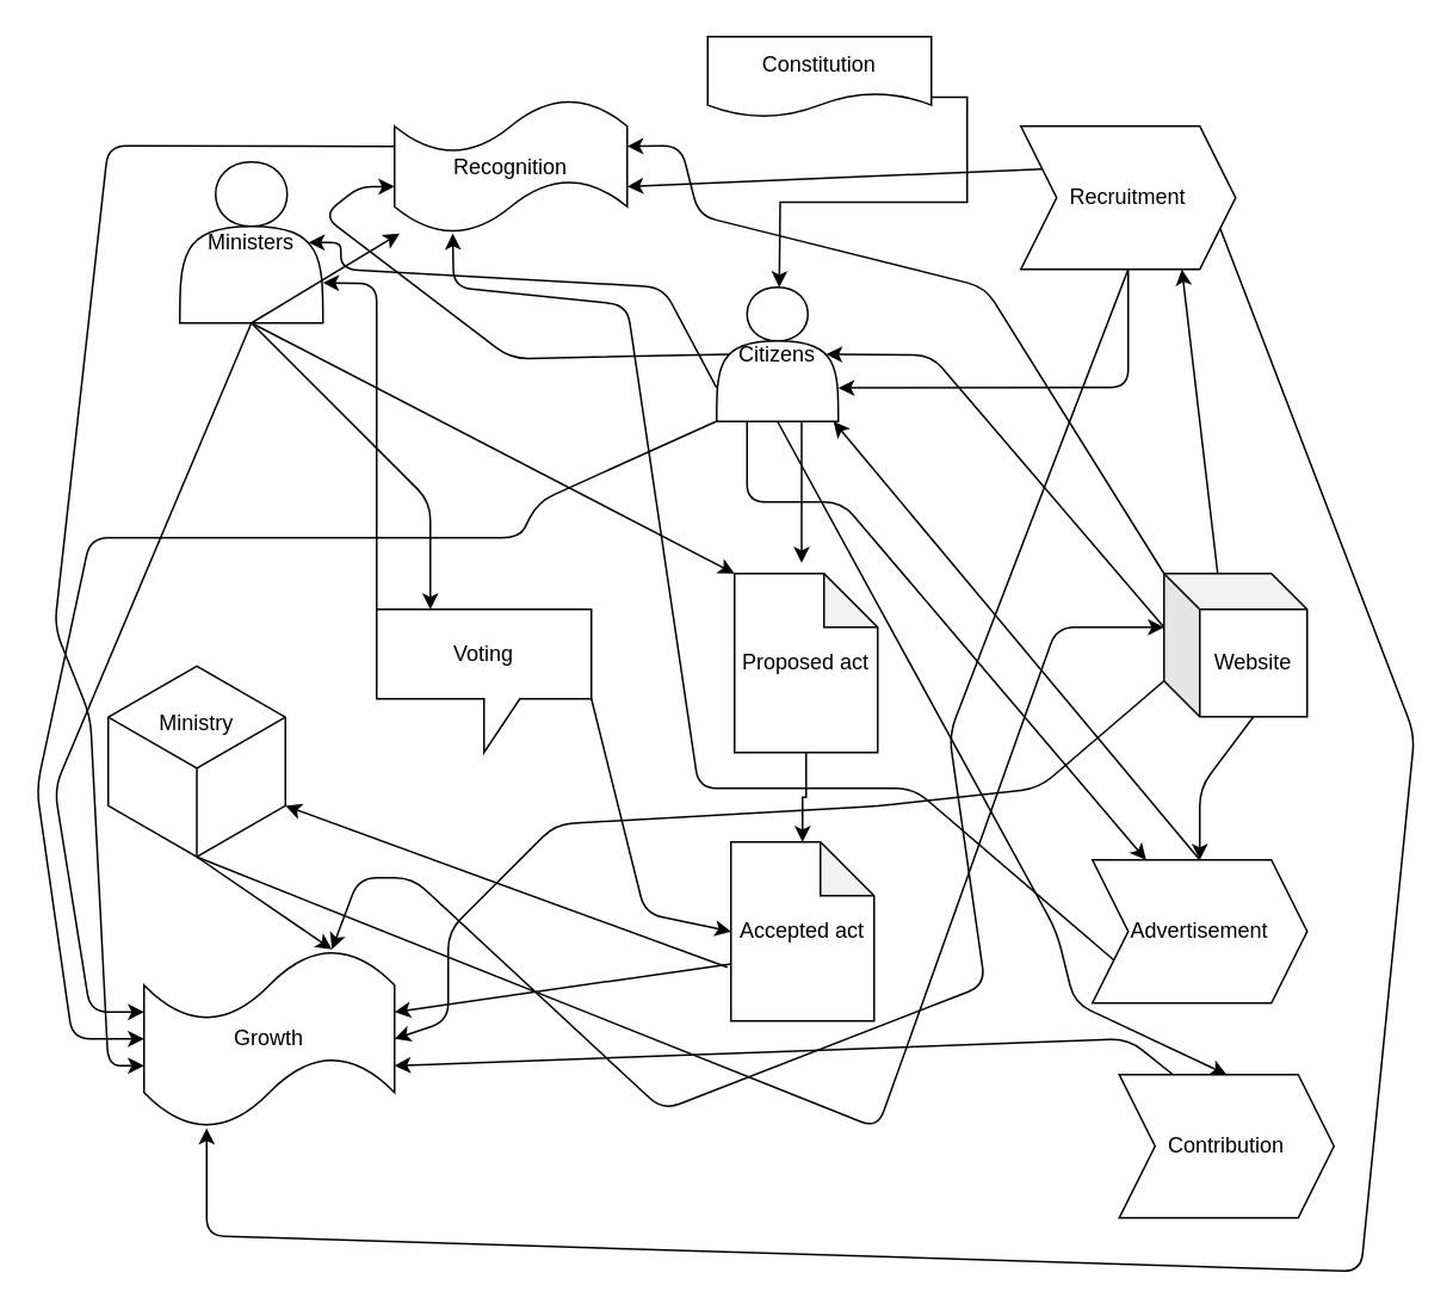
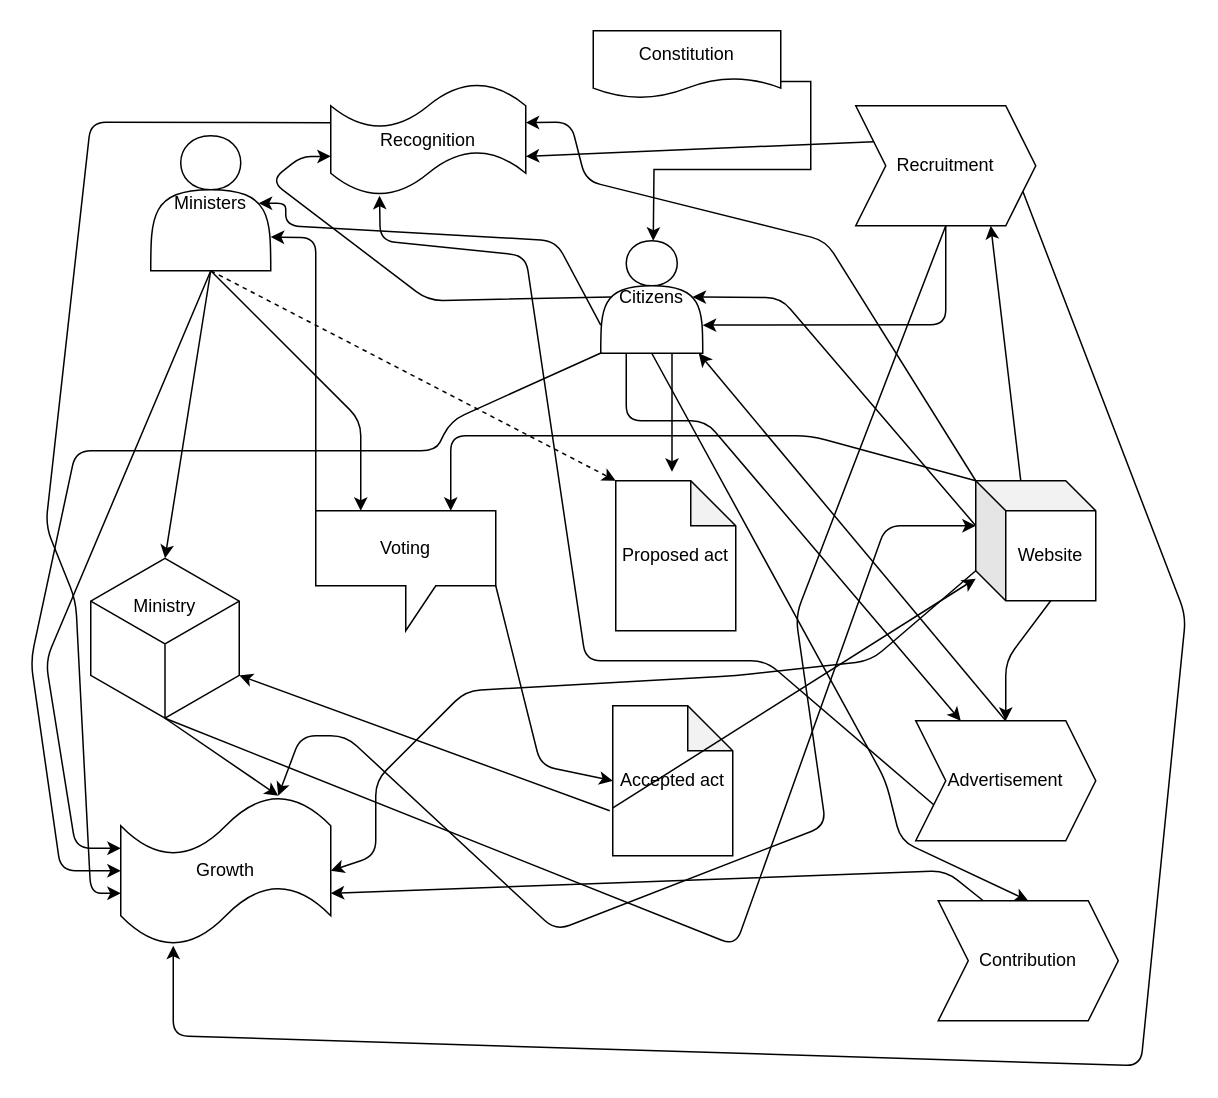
  <mxCell id="0" />
  <mxCell id="1" parent="0" />
  <mxCell id="2" value="" style="edgeStyle=orthogonalEdgeStyle;rounded=0;orthogonalLoop=1;jettySize=auto;html=1;exitX=1;exitY=0.75;exitDx=0;exitDy=0;" parent="1" source="3" edge="1"><mxGeometry relative="1" as="geometry"><mxPoint x="435" y="160" as="targetPoint" /></mxGeometry></mxCell>
  <mxCell id="3" value="Constitution" style="shape=document;whiteSpace=wrap;html=1;boundedLbl=1;" parent="1" vertex="1"><mxGeometry x="395" y="20" width="125" height="45" as="geometry" /></mxCell>
  <mxCell id="4" value="" style="edgeStyle=orthogonalEdgeStyle;rounded=0;orthogonalLoop=1;jettySize=auto;html=1;" parent="1" edge="1"><mxGeometry relative="1" as="geometry"><mxPoint x="447.5" y="234" as="sourcePoint" /><mxPoint x="447.5" y="314" as="targetPoint" /></mxGeometry></mxCell>
  <mxCell id="5" value="Accepted act" style="shape=note;whiteSpace=wrap;html=1;backgroundOutline=1;darkOpacity=0.05;" parent="1" vertex="1"><mxGeometry x="408" y="470" width="80" height="100" as="geometry" /></mxCell>
- <mxCell id="6" value="" style="edgeStyle=orthogonalEdgeStyle;rounded=0;orthogonalLoop=1;jettySize=auto;html=1;" parent="1" source="7" target="5" edge="1"><mxGeometry relative="1" as="geometry" /></mxCell>
  <mxCell id="7" value="Proposed act" style="shape=note;whiteSpace=wrap;html=1;backgroundOutline=1;darkOpacity=0.05;" parent="1" vertex="1"><mxGeometry x="410" y="320" width="80" height="100" as="geometry" /></mxCell>
  <mxCell id="8" value="Voting" style="shape=callout;whiteSpace=wrap;html=1;perimeter=calloutPerimeter;" parent="1" vertex="1"><mxGeometry x="210" y="340" width="120" height="80" as="geometry" /></mxCell>
  <mxCell id="9" value="" style="endArrow=classic;html=1;exitX=0;exitY=0;exitDx=120;exitDy=50;exitPerimeter=0;entryX=0;entryY=0.5;entryDx=0;entryDy=0;entryPerimeter=0;" parent="1" source="8" target="5" edge="1"><mxGeometry width="50" height="50" relative="1" as="geometry"><mxPoint x="400" y="640" as="sourcePoint" /><mxPoint x="450" y="590" as="targetPoint" /><Array as="points"><mxPoint x="360" y="510" /></Array></mxGeometry></mxCell>
  <mxCell id="10" value="Citizens" style="shape=actor;whiteSpace=wrap;html=1;" parent="1" vertex="1"><mxGeometry x="400" y="160" width="68" height="75" as="geometry" /></mxCell>
  <mxCell id="11" value="Ministers" style="shape=actor;whiteSpace=wrap;html=1;" parent="1" vertex="1"><mxGeometry x="100" y="90" width="80" height="90" as="geometry" /></mxCell>
- <mxCell id="12" value="" style="endArrow=classic;html=1;exitX=0.5;exitY=1;exitDx=0;exitDy=0;entryX=0;entryY=0;entryDx=0;entryDy=0;entryPerimeter=0;" parent="1" source="11" target="7" edge="1"><mxGeometry width="50" height="50" relative="1" as="geometry"><mxPoint x="100" y="300" as="sourcePoint" /><mxPoint x="150" y="250" as="targetPoint" /></mxGeometry></mxCell>
+ <mxCell id="12" value="" style="endArrow=classic;html=1;exitX=0.5;exitY=1;exitDx=0;exitDy=0;entryX=0;entryY=0;entryDx=0;entryDy=0;entryPerimeter=0;dashed=1;" parent="1" source="11" target="7" edge="1"><mxGeometry width="50" height="50" relative="1" as="geometry"><mxPoint x="100" y="300" as="sourcePoint" /><mxPoint x="150" y="250" as="targetPoint" /></mxGeometry></mxCell>
  <mxCell id="13" value="" style="endArrow=classic;html=1;exitX=0.5;exitY=1;exitDx=0;exitDy=0;entryX=0.25;entryY=0;entryDx=0;entryDy=0;entryPerimeter=0;" parent="1" source="11" target="8" edge="1"><mxGeometry width="50" height="50" relative="1" as="geometry"><mxPoint x="140" y="330" as="sourcePoint" /><mxPoint x="160" y="350" as="targetPoint" /><Array as="points"><mxPoint x="240" y="280" /></Array></mxGeometry></mxCell>
  <mxCell id="14" value="Ministry&lt;br&gt;&lt;br&gt;&lt;br&gt;&lt;br&gt;" style="html=1;whiteSpace=wrap;aspect=fixed;shape=isoCube;backgroundOutline=1;" parent="1" vertex="1"><mxGeometry x="60" y="370" width="99" height="110" as="geometry" /></mxCell>
- <mxCell id="15" value="" style="endArrow=classic;html=1;exitX=0.5;exitY=1;exitDx=0;exitDy=0;" parent="1" source="11" target="27" edge="1"><mxGeometry width="50" height="50" relative="1" as="geometry"><mxPoint x="70" y="270" as="sourcePoint" /><mxPoint x="120" y="220" as="targetPoint" /></mxGeometry></mxCell>
+ <mxCell id="15" value="" style="endArrow=classic;html=1;exitX=0.5;exitY=1;exitDx=0;exitDy=0;entryX=0;entryY=0;entryDx=49.5;entryDy=1.671;entryPerimeter=0;" parent="1" source="11" target="14" edge="1"><mxGeometry width="50" height="50" relative="1" as="geometry"><mxPoint x="70" y="270" as="sourcePoint" /><mxPoint x="120" y="220" as="targetPoint" /></mxGeometry></mxCell>
  <mxCell id="16" value="" style="endArrow=classic;html=1;exitX=-0.025;exitY=0.7;exitDx=0;exitDy=0;exitPerimeter=0;entryX=0;entryY=0;entryDx=99;entryDy=79.75;entryPerimeter=0;" parent="1" source="5" target="14" edge="1"><mxGeometry width="50" height="50" relative="1" as="geometry"><mxPoint x="290" y="600" as="sourcePoint" /><mxPoint x="340" y="550" as="targetPoint" /></mxGeometry></mxCell>
  <mxCell id="17" value="" style="endArrow=classic;html=1;exitX=0;exitY=0;exitDx=0;exitDy=0;exitPerimeter=0;entryX=1;entryY=0.75;entryDx=0;entryDy=0;" parent="1" source="8" target="11" edge="1"><mxGeometry width="50" height="50" relative="1" as="geometry"><mxPoint x="30" y="350" as="sourcePoint" /><mxPoint x="210" y="150" as="targetPoint" /><Array as="points"><mxPoint x="210" y="158" /></Array></mxGeometry></mxCell>
  <mxCell id="18" value="Recruitment" style="shape=step;perimeter=stepPerimeter;whiteSpace=wrap;html=1;fixedSize=1;" parent="1" vertex="1"><mxGeometry x="570" y="70" width="120" height="80" as="geometry" /></mxCell>
  <mxCell id="19" value="" style="endArrow=classic;html=1;exitX=0.5;exitY=1;exitDx=0;exitDy=0;entryX=1;entryY=0.75;entryDx=0;entryDy=0;" parent="1" source="18" target="10" edge="1"><mxGeometry width="50" height="50" relative="1" as="geometry"><mxPoint x="650" y="250" as="sourcePoint" /><mxPoint x="700" y="200" as="targetPoint" /><Array as="points"><mxPoint x="630" y="216" /></Array></mxGeometry></mxCell>
  <mxCell id="20" value="Website" style="shape=cube;whiteSpace=wrap;html=1;boundedLbl=1;backgroundOutline=1;darkOpacity=0.05;darkOpacity2=0.1;" parent="1" vertex="1"><mxGeometry x="650" y="320" width="80" height="80" as="geometry" /></mxCell>
  <mxCell id="21" value="" style="endArrow=classic;html=1;exitX=0;exitY=0;exitDx=30;exitDy=0;exitPerimeter=0;entryX=0.75;entryY=1;entryDx=0;entryDy=0;" parent="1" source="20" target="18" edge="1"><mxGeometry width="50" height="50" relative="1" as="geometry"><mxPoint x="610" y="280" as="sourcePoint" /><mxPoint x="660" y="230" as="targetPoint" /></mxGeometry></mxCell>
  <mxCell id="22" value="" style="endArrow=classic;html=1;exitX=0;exitY=0;exitDx=49.5;exitDy=108.329;exitPerimeter=0;entryX=0;entryY=0;entryDx=0;entryDy=30;entryPerimeter=0;" parent="1" source="14" target="20" edge="1"><mxGeometry width="50" height="50" relative="1" as="geometry"><mxPoint x="140" y="560" as="sourcePoint" /><mxPoint x="190" y="510" as="targetPoint" /><Array as="points"><mxPoint x="490" y="630" /><mxPoint x="590" y="350" /></Array></mxGeometry></mxCell>
  <mxCell id="23" value="Advertisement" style="shape=step;perimeter=stepPerimeter;whiteSpace=wrap;html=1;fixedSize=1;" parent="1" vertex="1"><mxGeometry x="610" y="480" width="120" height="80" as="geometry" /></mxCell>
  <mxCell id="24" value="" style="endArrow=classic;html=1;exitX=0.5;exitY=0;exitDx=0;exitDy=0;" parent="1" source="23" target="10" edge="1"><mxGeometry width="50" height="50" relative="1" as="geometry"><mxPoint x="640" y="480" as="sourcePoint" /><mxPoint x="690" y="430" as="targetPoint" /></mxGeometry></mxCell>
  <mxCell id="25" value="" style="endArrow=classic;html=1;exitX=0.25;exitY=1;exitDx=0;exitDy=0;entryX=0.25;entryY=0;entryDx=0;entryDy=0;" parent="1" source="10" target="23" edge="1"><mxGeometry width="50" height="50" relative="1" as="geometry"><mxPoint x="520" y="290" as="sourcePoint" /><mxPoint x="570" y="240" as="targetPoint" /><Array as="points"><mxPoint x="417" y="280" /><mxPoint x="470" y="280" /></Array></mxGeometry></mxCell>
  <mxCell id="26" value="" style="endArrow=classic;html=1;exitX=0;exitY=0;exitDx=50;exitDy=80;exitPerimeter=0;entryX=0.5;entryY=0;entryDx=0;entryDy=0;" parent="1" source="20" target="23" edge="1"><mxGeometry width="50" height="50" relative="1" as="geometry"><mxPoint x="770" y="540" as="sourcePoint" /><mxPoint x="820" y="490" as="targetPoint" /><Array as="points"><mxPoint x="670" y="440" /></Array></mxGeometry></mxCell>
  <mxCell id="27" value="Recognition" style="shape=tape;whiteSpace=wrap;html=1;" parent="1" vertex="1"><mxGeometry x="220" y="55" width="130" height="75" as="geometry" /></mxCell>
  <mxCell id="28" value="" style="endArrow=classic;html=1;exitX=0;exitY=0.75;exitDx=0;exitDy=0;entryX=0.25;entryY=1;entryDx=0;entryDy=0;entryPerimeter=0;" parent="1" source="23" target="27" edge="1"><mxGeometry width="50" height="50" relative="1" as="geometry"><mxPoint x="70" y="710" as="sourcePoint" /><mxPoint x="120" y="660" as="targetPoint" /><Array as="points"><mxPoint x="510" y="440" /><mxPoint x="390" y="440" /><mxPoint x="350" y="170" /><mxPoint x="253" y="160" /></Array></mxGeometry></mxCell>
  <mxCell id="29" value="" style="endArrow=classic;html=1;exitX=0;exitY=0.25;exitDx=0;exitDy=0;entryX=1;entryY=0.65;entryDx=0;entryDy=0;entryPerimeter=0;" parent="1" source="18" target="27" edge="1"><mxGeometry width="50" height="50" relative="1" as="geometry"><mxPoint x="780" y="110" as="sourcePoint" /><mxPoint x="830" y="60" as="targetPoint" /></mxGeometry></mxCell>
  <mxCell id="30" value="" style="endArrow=classic;html=1;exitX=0;exitY=0;exitDx=0;exitDy=0;exitPerimeter=0;entryX=1;entryY=0.35;entryDx=0;entryDy=0;entryPerimeter=0;" parent="1" source="20" target="27" edge="1"><mxGeometry width="50" height="50" relative="1" as="geometry"><mxPoint x="820" y="250" as="sourcePoint" /><mxPoint x="870" y="200" as="targetPoint" /><Array as="points"><mxPoint x="550" y="160" /><mxPoint x="390" y="120" /><mxPoint x="380" y="81" /></Array></mxGeometry></mxCell>
  <mxCell id="31" value="" style="endArrow=classic;html=1;exitX=0.1;exitY=0.5;exitDx=0;exitDy=0;exitPerimeter=0;entryX=0;entryY=0.65;entryDx=0;entryDy=0;entryPerimeter=0;" parent="1" source="10" target="27" edge="1"><mxGeometry width="50" height="50" relative="1" as="geometry"><mxPoint x="380" y="190" as="sourcePoint" /><mxPoint x="430" y="140" as="targetPoint" /><Array as="points"><mxPoint x="285" y="200" /><mxPoint x="180" y="120" /><mxPoint x="200" y="104" /></Array></mxGeometry></mxCell>
  <mxCell id="32" value="" style="endArrow=classic;html=1;exitX=0;exitY=0.75;exitDx=0;exitDy=0;entryX=0.9;entryY=0.5;entryDx=0;entryDy=0;entryPerimeter=0;" parent="1" source="10" target="11" edge="1"><mxGeometry width="50" height="50" relative="1" as="geometry"><mxPoint x="310" y="270" as="sourcePoint" /><mxPoint x="360" y="220" as="targetPoint" /><Array as="points"><mxPoint x="370" y="160" /><mxPoint x="190" y="150" /><mxPoint x="190" y="135" /></Array></mxGeometry></mxCell>
  <mxCell id="33" value="" style="endArrow=classic;html=1;exitX=0;exitY=0;exitDx=0;exitDy=30;exitPerimeter=0;entryX=0.9;entryY=0.5;entryDx=0;entryDy=0;entryPerimeter=0;" parent="1" source="20" target="10" edge="1"><mxGeometry width="50" height="50" relative="1" as="geometry"><mxPoint x="820" y="340" as="sourcePoint" /><mxPoint x="870" y="290" as="targetPoint" /><Array as="points"><mxPoint x="520" y="198" /></Array></mxGeometry></mxCell>
+ <mxCell id="34" value="" style="endArrow=classic;html=1;exitX=0;exitY=0;exitDx=0;exitDy=0;exitPerimeter=0;entryX=0.75;entryY=0;entryDx=0;entryDy=0;entryPerimeter=0;" parent="1" source="20" target="8" edge="1"><mxGeometry width="50" height="50" relative="1" as="geometry"><mxPoint x="890" y="320" as="sourcePoint" /><mxPoint x="940" y="270" as="targetPoint" /><Array as="points"><mxPoint x="540" y="290" /><mxPoint x="300" y="290" /></Array></mxGeometry></mxCell>
  <mxCell id="35" value="Growth" style="shape=tape;whiteSpace=wrap;html=1;" parent="1" vertex="1"><mxGeometry x="80" y="530" width="140" height="100" as="geometry" /></mxCell>
  <mxCell id="36" value="Contribution" style="shape=step;perimeter=stepPerimeter;whiteSpace=wrap;html=1;fixedSize=1;" parent="1" vertex="1"><mxGeometry x="625" y="600" width="120" height="80" as="geometry" /></mxCell>
  <mxCell id="37" value="" style="endArrow=classic;html=1;exitX=0.25;exitY=0;exitDx=0;exitDy=0;entryX=1;entryY=0.65;entryDx=0;entryDy=0;entryPerimeter=0;" parent="1" source="36" target="35" edge="1"><mxGeometry width="50" height="50" relative="1" as="geometry"><mxPoint x="520" y="650" as="sourcePoint" /><mxPoint x="570" y="600" as="targetPoint" /><Array as="points"><mxPoint x="630" y="580" /></Array></mxGeometry></mxCell>
  <mxCell id="38" value="" style="endArrow=classic;html=1;exitX=0;exitY=0;exitDx=49.5;exitDy=108.329;exitPerimeter=0;entryX=0.75;entryY=0;entryDx=0;entryDy=0;entryPerimeter=0;" parent="1" source="14" target="35" edge="1"><mxGeometry width="50" height="50" relative="1" as="geometry"><mxPoint x="50" y="370" as="sourcePoint" /><mxPoint x="100" y="320" as="targetPoint" /></mxGeometry></mxCell>
  <mxCell id="39" value="" style="endArrow=classic;html=1;entryX=0;entryY=0.35;entryDx=0;entryDy=0;entryPerimeter=0;" parent="1" target="35" edge="1"><mxGeometry width="50" height="50" relative="1" as="geometry"><mxPoint x="140" y="180" as="sourcePoint" /><mxPoint x="100" y="210" as="targetPoint" /><Array as="points"><mxPoint x="30" y="440" /><mxPoint x="50" y="565" /></Array></mxGeometry></mxCell>
  <mxCell id="40" value="" style="endArrow=classic;html=1;exitX=0;exitY=0;exitDx=0;exitDy=60;exitPerimeter=0;entryX=1;entryY=0.5;entryDx=0;entryDy=0;entryPerimeter=0;" parent="1" source="20" target="35" edge="1"><mxGeometry width="50" height="50" relative="1" as="geometry"><mxPoint x="290" y="690" as="sourcePoint" /><mxPoint x="340" y="640" as="targetPoint" /><Array as="points"><mxPoint x="580" y="440" /><mxPoint x="490" y="450" /><mxPoint x="310" y="460" /><mxPoint x="250" y="520" /><mxPoint x="250" y="570" /></Array></mxGeometry></mxCell>
  <mxCell id="41" value="" style="endArrow=classic;html=1;exitX=0.5;exitY=1;exitDx=0;exitDy=0;entryX=0.75;entryY=0;entryDx=0;entryDy=0;entryPerimeter=0;" parent="1" source="18" target="35" edge="1"><mxGeometry width="50" height="50" relative="1" as="geometry"><mxPoint x="770" y="280" as="sourcePoint" /><mxPoint x="820" y="230" as="targetPoint" /><Array as="points"><mxPoint x="530" y="410" /><mxPoint x="550" y="550" /><mxPoint x="370" y="620" /><mxPoint x="230" y="490" /><mxPoint x="200" y="490" /></Array></mxGeometry></mxCell>
- <mxCell id="42" value="" style="endArrow=classic;html=1;exitX=0.001;exitY=0.681;exitDx=0;exitDy=0;exitPerimeter=0;entryX=1;entryY=0.35;entryDx=0;entryDy=0;entryPerimeter=0;" parent="1" source="5" target="35" edge="1"><mxGeometry width="50" height="50" relative="1" as="geometry"><mxPoint x="360" y="500" as="sourcePoint" /><mxPoint x="410" y="450" as="targetPoint" /></mxGeometry></mxCell>
+ <mxCell id="42" value="" style="endArrow=classic;html=1;exitX=0.001;exitY=0.681;exitDx=0;exitDy=0;exitPerimeter=0;" parent="1" source="5" target="20" edge="1"><mxGeometry width="50" height="50" relative="1" as="geometry"><mxPoint x="360" y="500" as="sourcePoint" /><mxPoint x="410" y="450" as="targetPoint" /></mxGeometry></mxCell>
  <mxCell id="43" value="" style="endArrow=classic;html=1;exitX=0.007;exitY=0.995;exitDx=0;exitDy=0;exitPerimeter=0;entryX=0;entryY=0.5;entryDx=0;entryDy=0;entryPerimeter=0;" parent="1" source="10" target="35" edge="1"><mxGeometry width="50" height="50" relative="1" as="geometry"><mxPoint x="0" y="180" as="sourcePoint" /><mxPoint x="50" y="130" as="targetPoint" /><Array as="points"><mxPoint x="300" y="280" /><mxPoint x="290" y="300" /><mxPoint x="50" y="300" /><mxPoint x="20" y="440" /><mxPoint x="40" y="580" /></Array></mxGeometry></mxCell>
  <mxCell id="44" value="" style="endArrow=classic;html=1;exitX=0;exitY=0.35;exitDx=0;exitDy=0;exitPerimeter=0;entryX=0;entryY=0.65;entryDx=0;entryDy=0;entryPerimeter=0;" parent="1" source="27" target="35" edge="1"><mxGeometry width="50" height="50" relative="1" as="geometry"><mxPoint x="40" y="170" as="sourcePoint" /><mxPoint x="90" y="120" as="targetPoint" /><Array as="points"><mxPoint x="60" y="81" /><mxPoint x="30" y="350" /><mxPoint x="50" y="400" /><mxPoint x="60" y="595" /></Array></mxGeometry></mxCell>
  <mxCell id="45" value="" style="endArrow=classic;html=1;exitX=1;exitY=0.75;exitDx=0;exitDy=0;entryX=0.25;entryY=1;entryDx=0;entryDy=0;entryPerimeter=0;" parent="1" source="18" target="35" edge="1"><mxGeometry width="50" height="50" relative="1" as="geometry"><mxPoint x="690" y="180" as="sourcePoint" /><mxPoint x="740" y="130" as="targetPoint" /><Array as="points"><mxPoint x="790" y="410" /><mxPoint x="760" y="710" /><mxPoint x="115" y="690" /></Array></mxGeometry></mxCell>
  <mxCell id="46" value="" style="endArrow=classic;html=1;exitX=0.5;exitY=1;exitDx=0;exitDy=0;entryX=0.5;entryY=0;entryDx=0;entryDy=0;" parent="1" source="10" target="36" edge="1"><mxGeometry width="50" height="50" relative="1" as="geometry"><mxPoint x="420" y="670" as="sourcePoint" /><mxPoint x="470" y="620" as="targetPoint" /><Array as="points"><mxPoint x="590" y="520" /><mxPoint x="600" y="560" /></Array></mxGeometry></mxCell>
